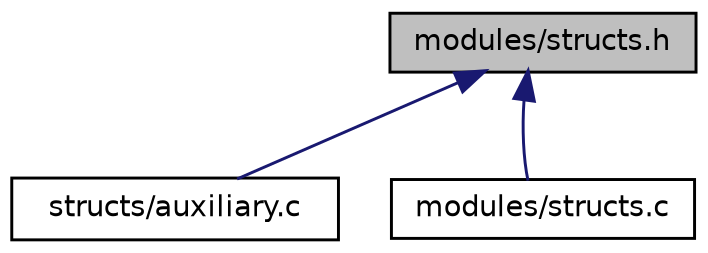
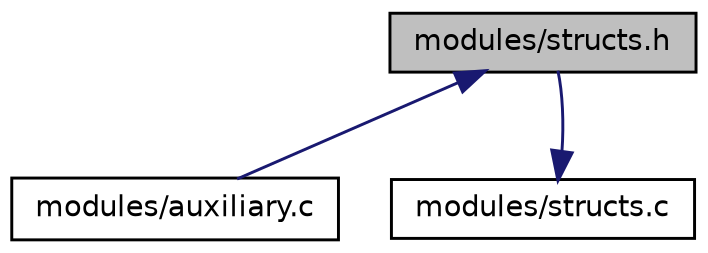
  digraph {
    node [color=black fillcolor=white fontname=Helvetica fontsize=10 shape=record style=filled]
    edge [color=midnightblue dir=back fontname=Helvetica fontsize=10 labelfontname=Helvetica labelfontsize=10 style=solid]
    n1 [fillcolor=grey75 fontcolor=black height=0.2 label="modules/structs.h" width=0.4]
-   n2 [height=0.2 label="structs/auxiliary.c" width=0.4]
+   n2 [height=0.2 label="modules/auxiliary.c" width=0.4]
    n3 [height=0.2 label="modules/structs.c" width=0.4]
    n1 -> n2
-   n1 -> n3
+   n3 -> n1
  }
